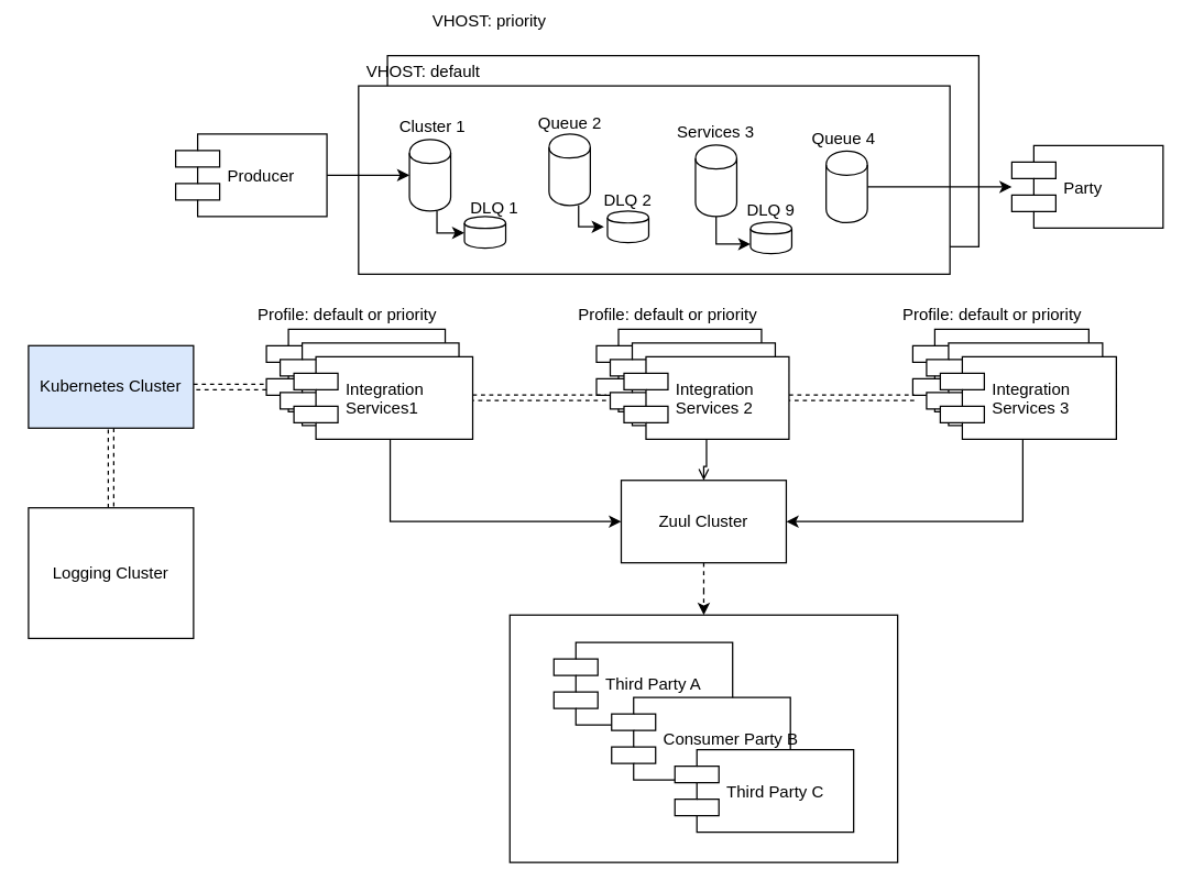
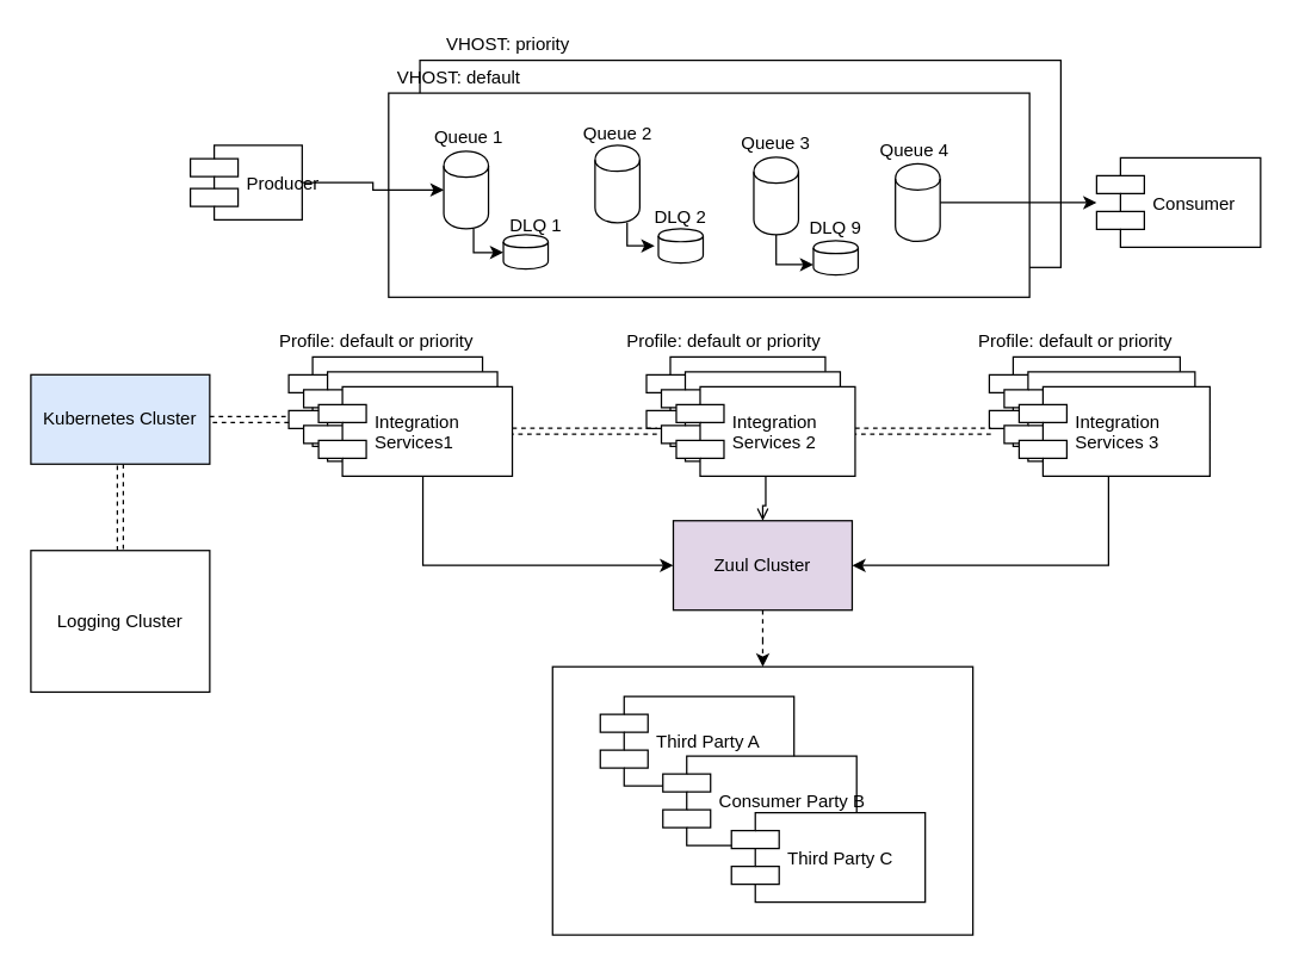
  <mxCell id="0" />
  <mxCell id="1" parent="0" />
  <mxCell id="2" value="" style="rounded=0;whiteSpace=wrap;html=1;" vertex="1" parent="1"><mxGeometry x="281" y="40" width="430" height="139" as="geometry" /></mxCell>
  <mxCell id="3" value="" style="rounded=0;whiteSpace=wrap;html=1;" vertex="1" parent="1"><mxGeometry x="260" y="62" width="430" height="137" as="geometry" /></mxCell>
  <mxCell id="4" style="edgeStyle=orthogonalEdgeStyle;rounded=0;orthogonalLoop=1;jettySize=auto;html=1;" parent="1" source="35" target="45" edge="1"><mxGeometry relative="1" as="geometry"><mxPoint x="258" y="355" as="targetPoint" /><Array as="points"><mxPoint x="283" y="379" /></Array></mxGeometry></mxCell>
  <mxCell id="5" value="Enrichment 2" style="shape=component;align=left;spacingLeft=36;" parent="1" vertex="1"><mxGeometry x="433" y="239" width="120" height="60" as="geometry" /></mxCell>
  <mxCell id="6" style="edgeStyle=orthogonalEdgeStyle;rounded=0;orthogonalLoop=1;jettySize=auto;html=1;entryX=1;entryY=0.5;entryDx=0;entryDy=0;" parent="1" source="7" target="45" edge="1"><mxGeometry relative="1" as="geometry"><mxPoint x="727" y="353" as="targetPoint" /><Array as="points"><mxPoint x="743" y="379" /></Array></mxGeometry></mxCell>
  <mxCell id="7" value="Enrichment 3" style="shape=component;align=left;spacingLeft=36;" parent="1" vertex="1"><mxGeometry x="663" y="239" width="128" height="60" as="geometry" /></mxCell>
- <mxCell id="8" value="Party" style="shape=component;align=left;spacingLeft=36;" parent="1" vertex="1"><mxGeometry x="735" y="105.5" width="110" height="60" as="geometry" /></mxCell>
+ <mxCell id="8" value="Consumer" style="shape=component;align=left;spacingLeft=36;" parent="1" vertex="1"><mxGeometry x="735" y="105.5" width="110" height="60" as="geometry" /></mxCell>
  <mxCell id="9" style="edgeStyle=orthogonalEdgeStyle;rounded=0;orthogonalLoop=1;jettySize=auto;html=1;" parent="1" source="10" target="25" edge="1"><mxGeometry relative="1" as="geometry"><Array as="points"><mxPoint x="317" y="169" /></Array></mxGeometry></mxCell>
  <mxCell id="10" value="" style="shape=cylinder;whiteSpace=wrap;html=1;boundedLbl=1;backgroundOutline=1;" parent="1" vertex="1"><mxGeometry x="297" y="101" width="30" height="52" as="geometry" /></mxCell>
  <mxCell id="11" style="edgeStyle=orthogonalEdgeStyle;rounded=0;orthogonalLoop=1;jettySize=auto;html=1;" parent="1" source="12" target="8" edge="1"><mxGeometry relative="1" as="geometry" /></mxCell>
  <mxCell id="12" value="" style="shape=cylinder;whiteSpace=wrap;html=1;boundedLbl=1;backgroundOutline=1;" parent="1" vertex="1"><mxGeometry x="600" y="109.5" width="30" height="52" as="geometry" /></mxCell>
  <mxCell id="13" style="edgeStyle=orthogonalEdgeStyle;rounded=0;orthogonalLoop=1;jettySize=auto;html=1;entryX=0;entryY=0.5;entryDx=0;entryDy=0;" parent="1" source="14" target="10" edge="1"><mxGeometry relative="1" as="geometry" /></mxCell>
- <mxCell id="14" value="Producer" style="shape=component;align=left;spacingLeft=36;" parent="1" vertex="1"><mxGeometry x="127" y="97" width="110" height="60" as="geometry" /></mxCell>
+ <mxCell id="14" value="Producer" style="shape=component;align=left;spacingLeft=36;" parent="1" vertex="1"><mxGeometry x="127" y="97" width="75" height="50" as="geometry" /></mxCell>
  <mxCell id="15" value="" style="group" parent="1" vertex="1" connectable="0"><mxGeometry x="370" y="447" width="282" height="180" as="geometry" /></mxCell>
  <mxCell id="16" value="" style="rounded=0;whiteSpace=wrap;html=1;" parent="15" vertex="1"><mxGeometry width="282" height="180" as="geometry" /></mxCell>
  <mxCell id="17" value="Third Party A" style="shape=component;align=left;spacingLeft=36;" parent="15" vertex="1"><mxGeometry x="32" y="20" width="130" height="60" as="geometry" /></mxCell>
  <mxCell id="18" value="Consumer Party B" style="shape=component;align=left;spacingLeft=36;" parent="15" vertex="1"><mxGeometry x="74" y="60" width="130" height="60" as="geometry" /></mxCell>
  <mxCell id="19" value="Third Party C" style="shape=component;align=left;spacingLeft=36;" parent="15" vertex="1"><mxGeometry x="120" y="98" width="130" height="60" as="geometry" /></mxCell>
  <mxCell id="20" style="edgeStyle=orthogonalEdgeStyle;rounded=0;orthogonalLoop=1;jettySize=auto;html=1;dashed=1;exitX=0.5;exitY=1;exitDx=0;exitDy=0;" parent="1" source="45" target="16" edge="1"><mxGeometry relative="1" as="geometry"><mxPoint x="265" y="474" as="sourcePoint" /></mxGeometry></mxCell>
- <mxCell id="21" value="Cluster 1" style="text;html=1;strokeColor=none;fillColor=none;align=center;verticalAlign=middle;whiteSpace=wrap;rounded=0;" parent="1" vertex="1"><mxGeometry x="274" y="82" width="80" height="20" as="geometry" /></mxCell>
+ <mxCell id="21" value="Queue 1" style="text;html=1;strokeColor=none;fillColor=none;align=center;verticalAlign=middle;whiteSpace=wrap;rounded=0;" parent="1" vertex="1"><mxGeometry x="274" y="82" width="80" height="20" as="geometry" /></mxCell>
  <mxCell id="22" value="Queue 2&lt;br&gt;" style="text;html=1;strokeColor=none;fillColor=none;align=center;verticalAlign=middle;whiteSpace=wrap;rounded=0;" parent="1" vertex="1"><mxGeometry x="374" y="80" width="80" height="20" as="geometry" /></mxCell>
- <mxCell id="23" value="Services 3&lt;br&gt;" style="text;html=1;strokeColor=none;fillColor=none;align=center;verticalAlign=middle;whiteSpace=wrap;rounded=0;" parent="1" vertex="1"><mxGeometry x="480" y="86" width="80" height="20" as="geometry" /></mxCell>
+ <mxCell id="23" value="Queue 3&lt;br&gt;" style="text;html=1;strokeColor=none;fillColor=none;align=center;verticalAlign=middle;whiteSpace=wrap;rounded=0;" parent="1" vertex="1"><mxGeometry x="480" y="86" width="80" height="20" as="geometry" /></mxCell>
  <mxCell id="24" value="Queue 4&lt;br&gt;" style="text;html=1;strokeColor=none;fillColor=none;align=center;verticalAlign=middle;whiteSpace=wrap;rounded=0;" parent="1" vertex="1"><mxGeometry x="573" y="91" width="80" height="20" as="geometry" /></mxCell>
  <mxCell id="25" value="" style="shape=cylinder;whiteSpace=wrap;html=1;boundedLbl=1;backgroundOutline=1;" parent="1" vertex="1"><mxGeometry x="337" y="157" width="30" height="23" as="geometry" /></mxCell>
  <mxCell id="26" value="DLQ 1" style="text;html=1;strokeColor=none;fillColor=none;align=center;verticalAlign=middle;whiteSpace=wrap;rounded=0;" parent="1" vertex="1"><mxGeometry x="318.5" y="140.5" width="80" height="20" as="geometry" /></mxCell>
  <mxCell id="27" style="edgeStyle=orthogonalEdgeStyle;rounded=0;orthogonalLoop=1;jettySize=auto;html=1;" parent="1" source="28" edge="1"><mxGeometry relative="1" as="geometry"><Array as="points"><mxPoint x="420" y="164.5" /></Array><mxPoint x="438.5" y="164.5" as="targetPoint" /></mxGeometry></mxCell>
  <mxCell id="28" value="" style="shape=cylinder;whiteSpace=wrap;html=1;boundedLbl=1;backgroundOutline=1;" parent="1" vertex="1"><mxGeometry x="398.5" y="97" width="30" height="52" as="geometry" /></mxCell>
  <mxCell id="29" value="" style="shape=cylinder;whiteSpace=wrap;html=1;boundedLbl=1;backgroundOutline=1;" parent="1" vertex="1"><mxGeometry x="441" y="153" width="30" height="23" as="geometry" /></mxCell>
  <mxCell id="30" value="DLQ 2" style="text;html=1;strokeColor=none;fillColor=none;align=center;verticalAlign=middle;whiteSpace=wrap;rounded=0;" parent="1" vertex="1"><mxGeometry x="416" y="135.5" width="80" height="20" as="geometry" /></mxCell>
  <mxCell id="31" style="edgeStyle=orthogonalEdgeStyle;rounded=0;orthogonalLoop=1;jettySize=auto;html=1;entryX=0;entryY=0.7;entryDx=0;entryDy=0;" parent="1" source="32" target="33" edge="1"><mxGeometry relative="1" as="geometry"><Array as="points"><mxPoint x="520" y="177" /></Array></mxGeometry></mxCell>
  <mxCell id="32" value="" style="shape=cylinder;whiteSpace=wrap;html=1;boundedLbl=1;backgroundOutline=1;" parent="1" vertex="1"><mxGeometry x="505" y="105" width="30" height="52" as="geometry" /></mxCell>
  <mxCell id="33" value="" style="shape=cylinder;whiteSpace=wrap;html=1;boundedLbl=1;backgroundOutline=1;" parent="1" vertex="1"><mxGeometry x="545" y="161" width="30" height="23" as="geometry" /></mxCell>
  <mxCell id="34" value="DLQ 9" style="text;html=1;strokeColor=none;fillColor=none;align=center;verticalAlign=middle;whiteSpace=wrap;rounded=0;" parent="1" vertex="1"><mxGeometry x="520" y="143" width="80" height="20" as="geometry" /></mxCell>
  <mxCell id="35" value="" style="shape=component;align=left;spacingLeft=36;" parent="1" vertex="1"><mxGeometry x="193" y="239" width="130" height="60" as="geometry" /></mxCell>
  <mxCell id="36" value="Enrichment 2" style="shape=component;align=left;spacingLeft=36;" parent="1" vertex="1"><mxGeometry x="443" y="249" width="120" height="60" as="geometry" /></mxCell>
  <mxCell id="37" style="edgeStyle=orthogonalEdgeStyle;rounded=0;orthogonalLoop=1;jettySize=auto;html=1;endArrow=open;" parent="1" source="39" target="45" edge="1"><mxGeometry relative="1" as="geometry"><mxPoint x="513" y="359" as="targetPoint" /></mxGeometry></mxCell>
  <mxCell id="38" style="edgeStyle=orthogonalEdgeStyle;shape=link;rounded=0;orthogonalLoop=1;jettySize=auto;html=1;entryX=0.008;entryY=0.833;entryDx=0;entryDy=0;entryPerimeter=0;dashed=1;" edge="1" parent="1" source="39" target="7"><mxGeometry relative="1" as="geometry" /></mxCell>
  <mxCell id="39" value="Integration &#10;Services 2" style="shape=component;align=left;spacingLeft=36;" parent="1" vertex="1"><mxGeometry x="453" y="259" width="120" height="60" as="geometry" /></mxCell>
  <mxCell id="40" value="Enrichment 3" style="shape=component;align=left;spacingLeft=36;" parent="1" vertex="1"><mxGeometry x="673" y="249" width="128" height="60" as="geometry" /></mxCell>
  <mxCell id="41" value="Integration &#10;Services 3" style="shape=component;align=left;spacingLeft=36;" parent="1" vertex="1"><mxGeometry x="683" y="259" width="128" height="60" as="geometry" /></mxCell>
  <mxCell id="42" value="Enrichment 1" style="shape=component;align=left;spacingLeft=36;" parent="1" vertex="1"><mxGeometry x="203" y="249" width="130" height="60" as="geometry" /></mxCell>
  <mxCell id="43" style="edgeStyle=orthogonalEdgeStyle;shape=link;rounded=0;orthogonalLoop=1;jettySize=auto;html=1;entryX=0.058;entryY=0.833;entryDx=0;entryDy=0;entryPerimeter=0;dashed=1;" edge="1" parent="1" source="44" target="5"><mxGeometry relative="1" as="geometry" /></mxCell>
  <mxCell id="44" value="Integration &#10;Services1" style="shape=component;align=left;spacingLeft=36;" parent="1" vertex="1"><mxGeometry x="213" y="259" width="130" height="60" as="geometry" /></mxCell>
- <mxCell id="45" value="Zuul Cluster" style="rounded=0;whiteSpace=wrap;html=1;" parent="1" vertex="1"><mxGeometry x="451" y="349" width="120" height="60" as="geometry" /></mxCell>
+ <mxCell id="45" value="Zuul Cluster" style="rounded=0;whiteSpace=wrap;html=1;fillColor=#e1d5e7;" parent="1" vertex="1"><mxGeometry x="451" y="349" width="120" height="60" as="geometry" /></mxCell>
  <mxCell id="46" value="VHOST: default" style="text;html=1;resizable=0;points=[];autosize=1;align=left;verticalAlign=top;spacingTop=-4;" vertex="1" parent="1"><mxGeometry x="264" y="42" width="100" height="20" as="geometry" /></mxCell>
  <mxCell id="47" value="Profile: default or priority&lt;br&gt;" style="text;html=1;resizable=0;points=[];autosize=1;align=left;verticalAlign=top;spacingTop=-4;" vertex="1" parent="1"><mxGeometry x="185" y="219" width="150" height="20" as="geometry" /></mxCell>
- <mxCell id="48" value="VHOST: priority" style="text;html=1;resizable=0;points=[];autosize=1;align=left;verticalAlign=top;spacingTop=-4;" vertex="1" parent="1"><mxGeometry x="312" y="5" width="100" height="20" as="geometry" /></mxCell>
+ <mxCell id="48" value="VHOST: priority" style="text;html=1;resizable=0;points=[];autosize=1;align=left;verticalAlign=top;spacingTop=-4;" vertex="1" parent="1"><mxGeometry x="297" y="20" width="100" height="20" as="geometry" /></mxCell>
  <mxCell id="49" value="Profile: default or priority&lt;br&gt;" style="text;html=1;resizable=0;points=[];autosize=1;align=left;verticalAlign=top;spacingTop=-4;" vertex="1" parent="1"><mxGeometry x="418" y="219" width="150" height="20" as="geometry" /></mxCell>
  <mxCell id="50" value="Profile: default or priority&lt;br&gt;" style="text;html=1;resizable=0;points=[];autosize=1;align=left;verticalAlign=top;spacingTop=-4;" vertex="1" parent="1"><mxGeometry x="654" y="219" width="150" height="20" as="geometry" /></mxCell>
  <mxCell id="51" style="edgeStyle=orthogonalEdgeStyle;shape=link;rounded=0;orthogonalLoop=1;jettySize=auto;html=1;entryX=0;entryY=0.7;entryDx=0;entryDy=0;dashed=1;" edge="1" parent="1" source="53" target="35"><mxGeometry relative="1" as="geometry" /></mxCell>
  <mxCell id="52" style="edgeStyle=orthogonalEdgeStyle;shape=link;rounded=0;orthogonalLoop=1;jettySize=auto;html=1;exitX=0.5;exitY=1;exitDx=0;exitDy=0;entryX=0.5;entryY=0;entryDx=0;entryDy=0;dashed=1;" edge="1" parent="1" source="53" target="54"><mxGeometry relative="1" as="geometry" /></mxCell>
  <mxCell id="53" value="Kubernetes Cluster" style="rounded=0;whiteSpace=wrap;html=1;fillColor=#dae8fc;" vertex="1" parent="1"><mxGeometry x="20" y="251" width="120" height="60" as="geometry" /></mxCell>
  <mxCell id="54" value="Logging Cluster" style="rounded=0;whiteSpace=wrap;html=1;" vertex="1" parent="1"><mxGeometry x="20" y="369" width="120" height="95" as="geometry" /></mxCell>
